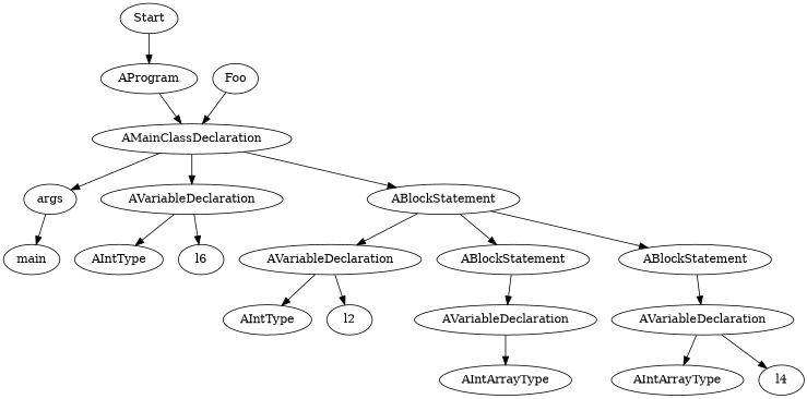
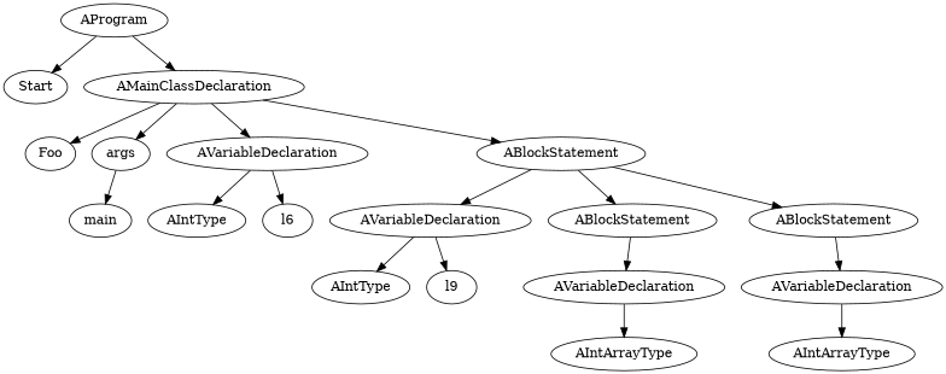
  digraph {
    n1 [label=Start]
    n2 [label=AProgram]
    n3 [label=AMainClassDeclaration]
    n4 [label=Foo]
    n5 [label=args]
    n6 [label=AVariableDeclaration]
    n7 [label=ABlockStatement]
    n8 [label=main]
    n9 [label=AIntType]
    n10 [label=l6]
    n11 [label=AVariableDeclaration]
    n12 [label=ABlockStatement]
    n13 [label=ABlockStatement]
    n14 [label=AIntType]
-   n15 [label=l2]
+   n15 [label=l9]
    n16 [label=AVariableDeclaration]
    n17 [label=AVariableDeclaration]
    n18 [label=AIntArrayType]
    n19 [label=AIntArrayType]
-   n20 [label=l4]
-   n1 -> n2
+   n2 -> n1
    n2 -> n3
-   n4 -> n3
+   n3 -> n4
    n3 -> n5
    n3 -> n6
    n3 -> n7
    n5 -> n8
    n6 -> n9
    n6 -> n10
    n7 -> n11
    n7 -> n12
    n7 -> n13
    n11 -> n14
    n11 -> n15
    n12 -> n16
    n13 -> n17
    n16 -> n18
    n17 -> n19
-   n17 -> n20
  }
